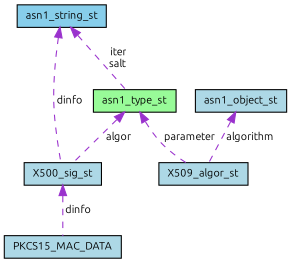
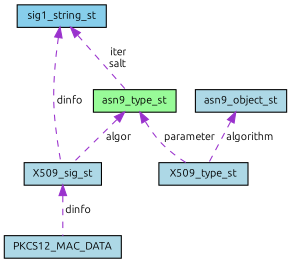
  digraph {
    fontname=Ubuntu
    node [color=black fillcolor=lightblue fontname=Ubuntu fontsize=10 shape=record style=filled]
    edge [color=darkorchid3 dir=back fontname=Ubuntu fontsize=10 labelfontname=Helvetica labelfontsize=10 style=dashed]
-   n1 [fontcolor=black height=0.2 label=PKCS15_MAC_DATA width=0.4]
-   n2 [fillcolor=skyblue height=0.2 label=asn1_string_st width=0.4]
-   n3 [height=0.2 label=X500_sig_st width=0.4]
-   n4 [fillcolor=palegreen height=0.2 label=asn1_type_st width=0.4]
-   n5 [height=0.2 label=X509_algor_st width=0.4]
-   n6 [height=0.2 label=asn1_object_st width=0.4]
+   n1 [fontcolor=black height=0.2 label=PKCS12_MAC_DATA width=0.4]
+   n2 [fillcolor=skyblue height=0.2 label=sig1_string_st width=0.4]
+   n3 [height=0.2 label=X509_sig_st width=0.4]
+   n4 [fillcolor=palegreen height=0.2 label=asn9_type_st width=0.4]
+   n5 [height=0.2 label=X509_type_st width=0.4]
+   n6 [height=0.2 label=asn9_object_st width=0.4]
    n2 -> n3 [label=" dinfo"]
    n2 -> n4 [label=" iter\nsalt"]
    n3 -> n1 [label=" dinfo"]
    n4 -> n3 [label=" algor"]
    n4 -> n5 [label=" parameter"]
    n6 -> n5 [label=" algorithm"]
  }
